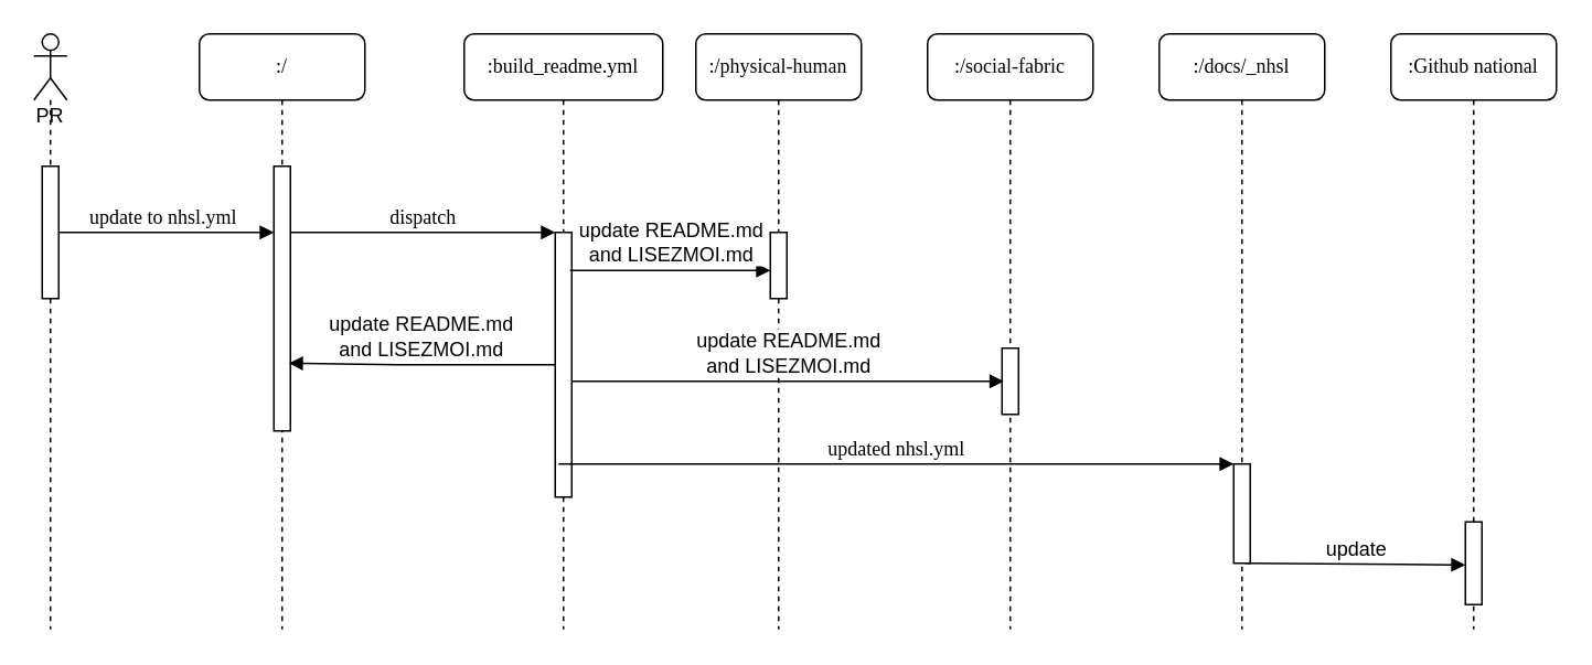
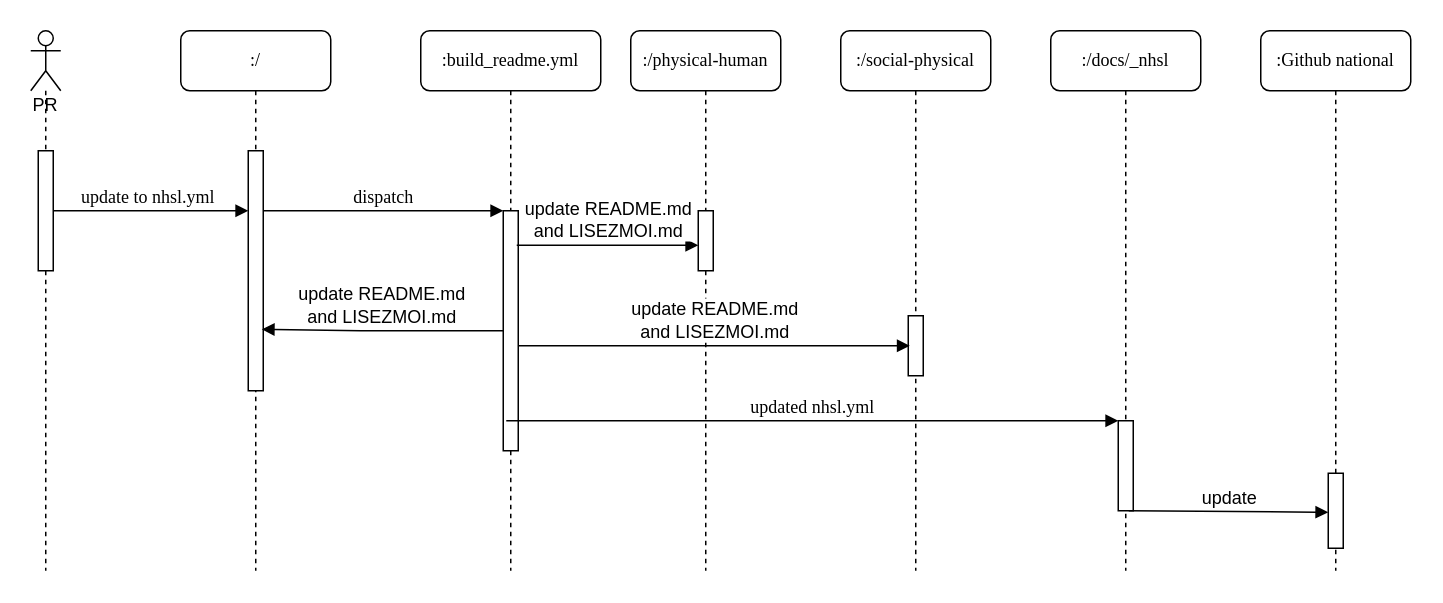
  <mxCell id="0" />
  <mxCell id="1" parent="0" />
  <mxCell id="2" value=":/" style="shape=umlLifeline;perimeter=lifelinePerimeter;whiteSpace=wrap;html=1;container=1;collapsible=0;recursiveResize=0;outlineConnect=0;rounded=1;shadow=0;comic=0;labelBackgroundColor=none;strokeWidth=1;fontFamily=Verdana;fontSize=12;align=center;" parent="1" vertex="1"><mxGeometry x="120" y="20" width="100" height="360" as="geometry" /></mxCell>
  <mxCell id="3" value="" style="html=1;points=[];perimeter=orthogonalPerimeter;rounded=0;shadow=0;comic=0;labelBackgroundColor=none;strokeWidth=1;fontFamily=Verdana;fontSize=12;align=center;" parent="2" vertex="1"><mxGeometry x="45" y="80" width="10" height="160" as="geometry" /></mxCell>
  <mxCell id="4" value=":build_readme.yml" style="shape=umlLifeline;perimeter=lifelinePerimeter;whiteSpace=wrap;html=1;container=1;collapsible=0;recursiveResize=0;outlineConnect=0;rounded=1;shadow=0;comic=0;labelBackgroundColor=none;strokeWidth=1;fontFamily=Verdana;fontSize=12;align=center;" parent="1" vertex="1"><mxGeometry x="280" y="20" width="120" height="360" as="geometry" /></mxCell>
  <mxCell id="5" value="" style="html=1;points=[];perimeter=orthogonalPerimeter;rounded=0;shadow=0;comic=0;labelBackgroundColor=none;strokeWidth=1;fontFamily=Verdana;fontSize=12;align=center;" parent="4" vertex="1"><mxGeometry x="55" y="120" width="10" height="160" as="geometry" /></mxCell>
  <mxCell id="6" value=":/physical-human" style="shape=umlLifeline;perimeter=lifelinePerimeter;whiteSpace=wrap;html=1;container=1;collapsible=0;recursiveResize=0;outlineConnect=0;rounded=1;shadow=0;comic=0;labelBackgroundColor=none;strokeWidth=1;fontFamily=Verdana;fontSize=12;align=center;" parent="1" vertex="1"><mxGeometry x="420" y="20" width="100" height="360" as="geometry" /></mxCell>
  <mxCell id="7" value="" style="html=1;points=[];perimeter=orthogonalPerimeter;rounded=0;shadow=0;comic=0;labelBackgroundColor=none;strokeWidth=1;fontFamily=Verdana;fontSize=12;align=center;" parent="6" vertex="1"><mxGeometry x="45" y="120" width="10" height="40" as="geometry" /></mxCell>
- <mxCell id="8" value=":/social-fabric" style="shape=umlLifeline;perimeter=lifelinePerimeter;whiteSpace=wrap;html=1;container=1;collapsible=0;recursiveResize=0;outlineConnect=0;rounded=1;shadow=0;comic=0;labelBackgroundColor=none;strokeWidth=1;fontFamily=Verdana;fontSize=12;align=center;" parent="1" vertex="1"><mxGeometry x="560" y="20" width="100" height="360" as="geometry" /></mxCell>
+ <mxCell id="8" value=":/social-physical" style="shape=umlLifeline;perimeter=lifelinePerimeter;whiteSpace=wrap;html=1;container=1;collapsible=0;recursiveResize=0;outlineConnect=0;rounded=1;shadow=0;comic=0;labelBackgroundColor=none;strokeWidth=1;fontFamily=Verdana;fontSize=12;align=center;" parent="1" vertex="1"><mxGeometry x="560" y="20" width="100" height="360" as="geometry" /></mxCell>
  <mxCell id="9" value="" style="html=1;points=[];perimeter=orthogonalPerimeter;rounded=0;shadow=0;comic=0;labelBackgroundColor=none;strokeWidth=1;fontFamily=Verdana;fontSize=12;align=center;" parent="8" vertex="1"><mxGeometry x="45" y="190" width="10" height="40" as="geometry" /></mxCell>
  <mxCell id="10" value=":/docs/_nhsl" style="shape=umlLifeline;perimeter=lifelinePerimeter;whiteSpace=wrap;html=1;container=1;collapsible=0;recursiveResize=0;outlineConnect=0;rounded=1;shadow=0;comic=0;labelBackgroundColor=none;strokeWidth=1;fontFamily=Verdana;fontSize=12;align=center;" parent="1" vertex="1"><mxGeometry x="700" y="20" width="100" height="360" as="geometry" /></mxCell>
  <mxCell id="11" value="" style="html=1;points=[];perimeter=orthogonalPerimeter;" parent="10" vertex="1"><mxGeometry x="45" y="260" width="10" height="60" as="geometry" /></mxCell>
  <mxCell id="12" value=":Github national" style="shape=umlLifeline;perimeter=lifelinePerimeter;whiteSpace=wrap;html=1;container=1;collapsible=0;recursiveResize=0;outlineConnect=0;rounded=1;shadow=0;comic=0;labelBackgroundColor=none;strokeWidth=1;fontFamily=Verdana;fontSize=12;align=center;" parent="1" vertex="1"><mxGeometry x="840" y="20" width="100" height="360" as="geometry" /></mxCell>
  <mxCell id="13" value="" style="html=1;points=[];perimeter=orthogonalPerimeter;" parent="12" vertex="1"><mxGeometry x="45" y="295" width="10" height="50" as="geometry" /></mxCell>
  <mxCell id="14" value="updated nhsl.yml" style="html=1;verticalAlign=bottom;endArrow=block;labelBackgroundColor=none;fontFamily=Verdana;fontSize=12;edgeStyle=elbowEdgeStyle;elbow=vertical;" parent="1" target="11" edge="1"><mxGeometry relative="1" as="geometry"><mxPoint x="337" y="280" as="sourcePoint" /><Array as="points"><mxPoint x="430" y="280" /><mxPoint x="450" y="260" /></Array><mxPoint x="466" y="160" as="targetPoint" /></mxGeometry></mxCell>
  <mxCell id="15" value="update to nhsl.yml" style="html=1;verticalAlign=bottom;endArrow=block;labelBackgroundColor=none;fontFamily=Verdana;fontSize=12;edgeStyle=elbowEdgeStyle;elbow=vertical;" parent="1" source="17" edge="1"><mxGeometry relative="1" as="geometry"><mxPoint x="50" y="143" as="sourcePoint" /><mxPoint x="165" y="140" as="targetPoint" /><Array as="points"><mxPoint x="110" y="140" /></Array></mxGeometry></mxCell>
  <mxCell id="16" value="dispatch" style="html=1;verticalAlign=bottom;endArrow=block;entryX=0;entryY=0;labelBackgroundColor=none;fontFamily=Verdana;fontSize=12;edgeStyle=elbowEdgeStyle;elbow=vertical;" parent="1" source="3" target="5" edge="1"><mxGeometry relative="1" as="geometry"><mxPoint x="250" y="140" as="sourcePoint" /></mxGeometry></mxCell>
  <mxCell id="17" value="PR" style="shape=umlLifeline;participant=umlActor;perimeter=lifelinePerimeter;whiteSpace=wrap;html=1;container=1;collapsible=0;recursiveResize=0;verticalAlign=top;spacingTop=36;outlineConnect=0;" parent="1" vertex="1"><mxGeometry x="20" y="20" width="20" height="360" as="geometry" /></mxCell>
  <mxCell id="18" value="" style="html=1;points=[];perimeter=orthogonalPerimeter;" parent="17" vertex="1"><mxGeometry x="5" y="80" width="10" height="80" as="geometry" /></mxCell>
  <mxCell id="19" value="update README.md&lt;br style=&quot;font-size: 12px&quot;&gt;and LISEZMOI.md" style="html=1;verticalAlign=bottom;endArrow=block;rounded=0;fontSize=12;entryX=0.9;entryY=0.744;entryDx=0;entryDy=0;entryPerimeter=0;" parent="1" source="5" target="3" edge="1"><mxGeometry width="80" relative="1" as="geometry"><mxPoint x="390" y="390" as="sourcePoint" /><mxPoint x="190" y="220" as="targetPoint" /><Array as="points"><mxPoint x="240" y="220" /></Array></mxGeometry></mxCell>
  <mxCell id="20" value="update README.md&lt;br style=&quot;font-size: 12px&quot;&gt;and LISEZMOI.md" style="html=1;verticalAlign=bottom;endArrow=block;rounded=0;fontSize=12;entryX=0.1;entryY=0.5;entryDx=0;entryDy=0;entryPerimeter=0;" parent="1" source="5" target="9" edge="1"><mxGeometry width="80" relative="1" as="geometry"><mxPoint x="360" y="230" as="sourcePoint" /><mxPoint x="180" y="230" as="targetPoint" /><Array as="points" /><mxPoint as="offset" /></mxGeometry></mxCell>
  <mxCell id="21" value="update README.md&lt;br style=&quot;font-size: 12px&quot;&gt;and LISEZMOI.md" style="html=1;verticalAlign=bottom;endArrow=block;rounded=0;fontSize=12;exitX=0.9;exitY=0.144;exitDx=0;exitDy=0;exitPerimeter=0;" parent="1" source="5" target="7" edge="1"><mxGeometry width="80" relative="1" as="geometry"><mxPoint x="350" y="160" as="sourcePoint" /><mxPoint x="440" y="171" as="targetPoint" /><Array as="points" /><mxPoint as="offset" /></mxGeometry></mxCell>
  <mxCell id="22" value="update" style="html=1;verticalAlign=bottom;endArrow=block;rounded=0;fontSize=12;exitX=0.7;exitY=1;exitDx=0;exitDy=0;exitPerimeter=0;entryX=0;entryY=0.52;entryDx=0;entryDy=0;entryPerimeter=0;" parent="1" source="11" target="13" edge="1"><mxGeometry width="80" relative="1" as="geometry"><mxPoint x="760" y="340" as="sourcePoint" /><mxPoint x="880" y="340" as="targetPoint" /></mxGeometry></mxCell>
